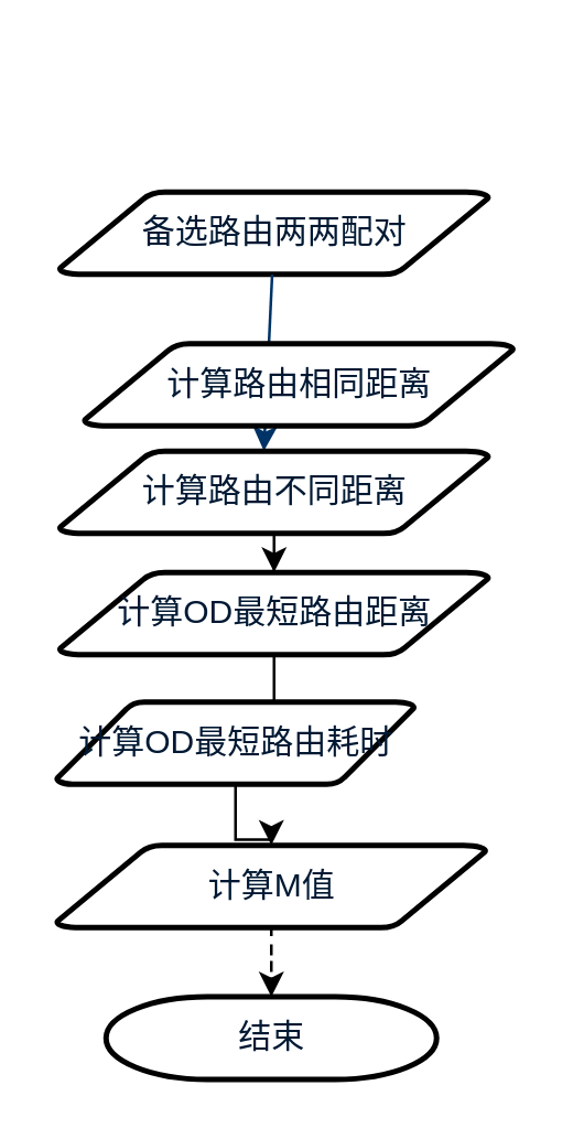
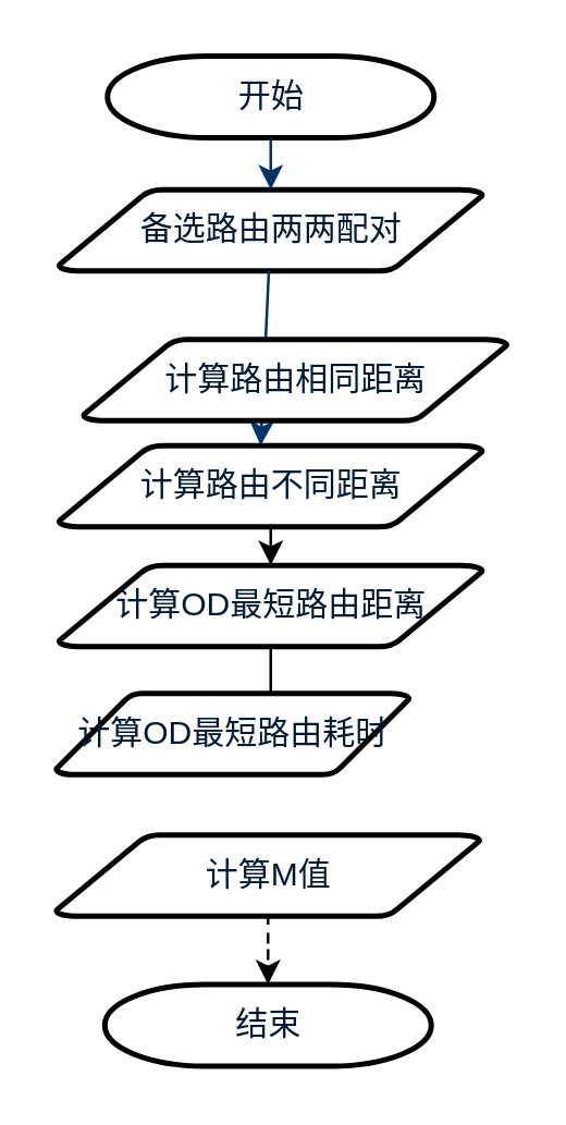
  <mxCell id="0" />
  <mxCell id="1" parent="0" />
+ <mxCell id="2" value="开始" style="shape=mxgraph.flowchart.terminator;fillColor=#FFFFFF;strokeColor=#000000;strokeWidth=2;gradientColor=none;gradientDirection=north;fontColor=#001933;fontStyle=0;html=1;" parent="1" vertex="1"><mxGeometry x="39" y="20" width="120" height="30" as="geometry" /></mxCell>
  <mxCell id="3" value="备选路由两两配对" style="shape=mxgraph.flowchart.data;fillColor=#FFFFFF;strokeColor=#000000;strokeWidth=2;gradientColor=none;gradientDirection=north;fontColor=#001933;fontStyle=0;html=1;" parent="1" vertex="1"><mxGeometry x="21" y="69" width="156" height="30" as="geometry" /></mxCell>
+ <mxCell id="4" style="fontColor=#001933;fontStyle=1;strokeColor=#003366;strokeWidth=1;html=1;" parent="1" source="2" target="3" edge="1"><mxGeometry relative="1" as="geometry" /></mxCell>
  <mxCell id="5" style="fontColor=#001933;fontStyle=1;strokeColor=#003366;strokeWidth=1;html=1;" parent="1" source="3" edge="1"><mxGeometry relative="1" as="geometry"><mxPoint x="95.291" y="163" as="targetPoint" /></mxGeometry></mxCell>
  <mxCell id="6" value="结束" style="shape=mxgraph.flowchart.terminator;fillColor=#FFFFFF;strokeColor=#000000;strokeWidth=2;gradientColor=none;gradientDirection=north;fontColor=#001933;fontStyle=0;html=1;" parent="1" vertex="1"><mxGeometry x="38" y="361" width="120" height="30" as="geometry" /></mxCell>
  <mxCell id="7" value="计算路由相同距离" style="shape=mxgraph.flowchart.data;fillColor=#FFFFFF;strokeColor=#000000;strokeWidth=2;gradientColor=none;gradientDirection=north;fontColor=#001933;fontStyle=0;html=1;" parent="1" vertex="1"><mxGeometry x="30" y="124" width="156" height="30" as="geometry" /></mxCell>
  <mxCell id="8" style="edgeStyle=orthogonalEdgeStyle;rounded=0;orthogonalLoop=1;jettySize=auto;html=1;entryX=0.5;entryY=0;entryDx=0;entryDy=0;entryPerimeter=0;" edge="1" parent="1" source="9" target="11"><mxGeometry relative="1" as="geometry" /></mxCell>
  <mxCell id="9" value="计算路由不同距离" style="shape=mxgraph.flowchart.data;fillColor=#FFFFFF;strokeColor=#000000;strokeWidth=2;gradientColor=none;gradientDirection=north;fontColor=#001933;fontStyle=0;html=1;" vertex="1" parent="1"><mxGeometry x="21" y="163" width="156" height="30" as="geometry" /></mxCell>
  <mxCell id="10" style="edgeStyle=orthogonalEdgeStyle;rounded=0;orthogonalLoop=1;jettySize=auto;html=1;" edge="1" parent="1" source="11" target="13"><mxGeometry relative="1" as="geometry" /></mxCell>
  <mxCell id="11" value="计算OD最短路由距离" style="shape=mxgraph.flowchart.data;fillColor=#FFFFFF;strokeColor=#000000;strokeWidth=2;gradientColor=none;gradientDirection=north;fontColor=#001933;fontStyle=0;html=1;" vertex="1" parent="1"><mxGeometry x="21" y="207" width="156" height="30" as="geometry" /></mxCell>
- <mxCell id="12" style="edgeStyle=orthogonalEdgeStyle;rounded=0;orthogonalLoop=1;jettySize=auto;html=1;" edge="1" parent="1" source="13" target="15"><mxGeometry relative="1" as="geometry" /></mxCell>
  <mxCell id="13" value="计算OD最短路由耗时" style="shape=mxgraph.flowchart.data;fillColor=#FFFFFF;strokeColor=#000000;strokeWidth=2;gradientColor=none;gradientDirection=north;fontColor=#001933;fontStyle=0;html=1;" vertex="1" parent="1"><mxGeometry x="20" y="254" width="130" height="30" as="geometry" /></mxCell>
  <mxCell id="14" style="edgeStyle=orthogonalEdgeStyle;rounded=0;orthogonalLoop=1;jettySize=auto;html=1;dashed=1;" edge="1" parent="1" source="15" target="6"><mxGeometry relative="1" as="geometry" /></mxCell>
  <mxCell id="15" value="计算M值" style="shape=mxgraph.flowchart.data;fillColor=#FFFFFF;strokeColor=#000000;strokeWidth=2;gradientColor=none;gradientDirection=north;fontColor=#001933;fontStyle=0;html=1;" vertex="1" parent="1"><mxGeometry x="20" y="306" width="156" height="30" as="geometry" /></mxCell>
